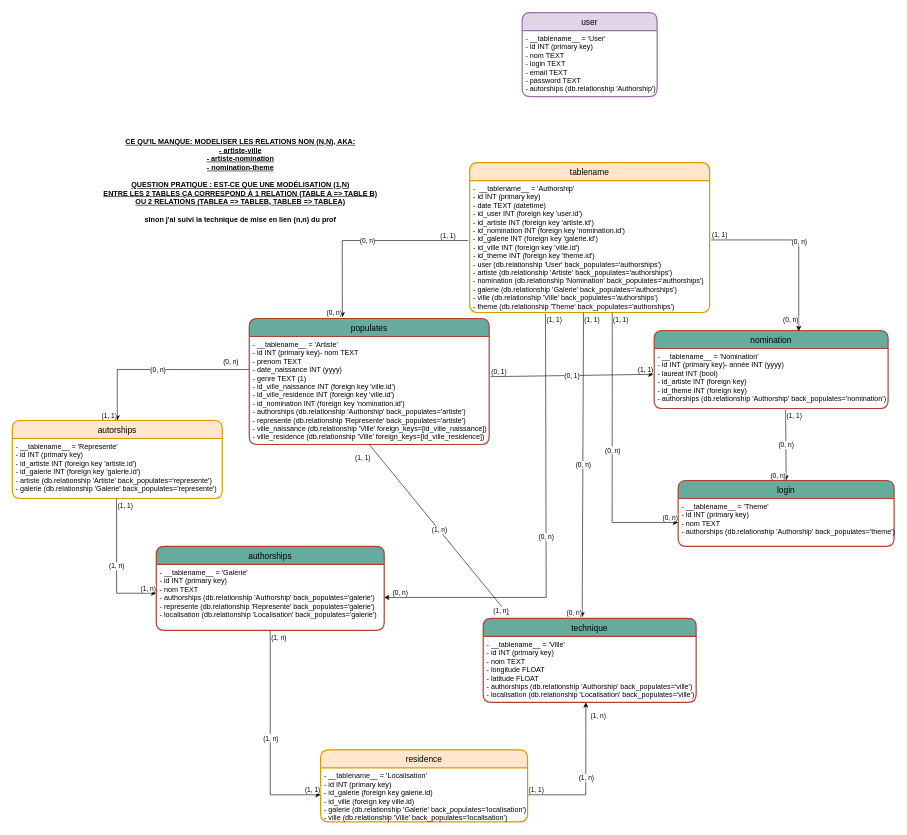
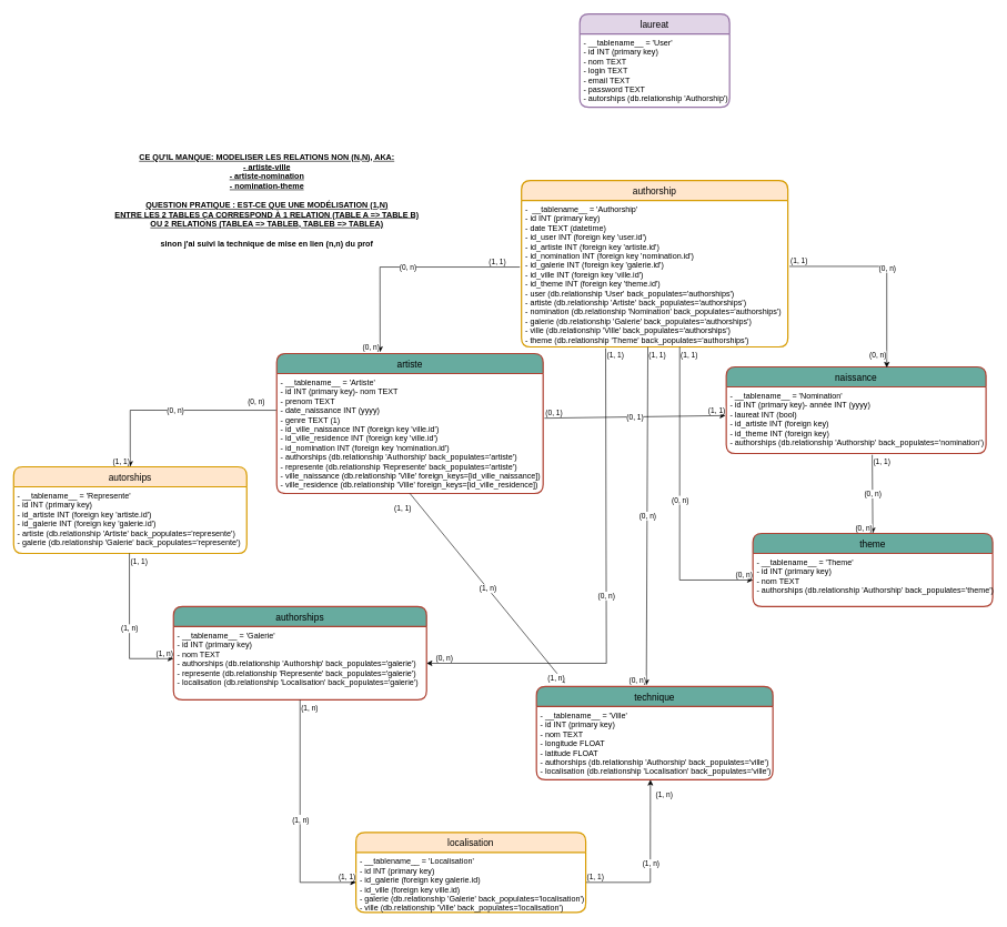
  <mxCell id="0" />
  <mxCell id="1" parent="0" />
- <mxCell id="2" value="populates" style="swimlane;childLayout=stackLayout;horizontal=1;startSize=30;horizontalStack=0;rounded=1;fontSize=14;fontStyle=0;strokeWidth=2;resizeParent=0;resizeLast=1;shadow=0;dashed=0;align=center;fillColor=#67AB9F;strokeColor=#ae4132;" parent="1" vertex="1"><mxGeometry x="415" y="530" width="400" height="210" as="geometry" /></mxCell>
+ <mxCell id="2" value="artiste" style="swimlane;childLayout=stackLayout;horizontal=1;startSize=30;horizontalStack=0;rounded=1;fontSize=14;fontStyle=0;strokeWidth=2;resizeParent=0;resizeLast=1;shadow=0;dashed=0;align=center;fillColor=#67AB9F;strokeColor=#ae4132;" parent="1" vertex="1"><mxGeometry x="415" y="530" width="400" height="210" as="geometry" /></mxCell>
  <mxCell id="3" value="- __tablename__ = 'Artiste'&#10;- id INT (primary key)- nom TEXT&#10;- prenom TEXT&#10;- date_naissance INT (yyyy)&#10;- genre TEXT (1)&#10;- id_ville_naissance INT (foreign key 'ville.id')&#10;- ld_ville_residence INT (foreign key 'ville.id')&#10;- id_nomination INT (foreign key 'nomination.id')&#10;- authorships (db.relationship 'Authorship' back_populates='artiste')&#10;- represente (db.relationship 'Represente' back_populates='artiste')&#10;- ville_naissance (db.relationship 'Ville' foreign_keys=[id_ville_naissance])&#10;- ville_residence (db.relationship 'Ville' foreign_keys=[id_ville_residence])&#10;&#10;&#10;&#10;" style="align=left;strokeColor=none;fillColor=none;spacingLeft=4;fontSize=12;verticalAlign=top;resizable=0;rotatable=0;part=1;" parent="2" vertex="1"><mxGeometry y="30" width="400" height="180" as="geometry" /></mxCell>
- <mxCell id="4" value="nomination" style="swimlane;childLayout=stackLayout;horizontal=1;startSize=30;horizontalStack=0;rounded=1;fontSize=14;fontStyle=0;strokeWidth=2;resizeParent=0;resizeLast=1;shadow=0;dashed=0;align=center;fillColor=#67AB9F;strokeColor=#AE4132;" parent="1" vertex="1"><mxGeometry x="1090" y="550" width="390" height="130" as="geometry" /></mxCell>
+ <mxCell id="4" value="naissance" style="swimlane;childLayout=stackLayout;horizontal=1;startSize=30;horizontalStack=0;rounded=1;fontSize=14;fontStyle=0;strokeWidth=2;resizeParent=0;resizeLast=1;shadow=0;dashed=0;align=center;fillColor=#67AB9F;strokeColor=#AE4132;" parent="1" vertex="1"><mxGeometry x="1090" y="550" width="390" height="130" as="geometry" /></mxCell>
  <mxCell id="5" value="- __tablename__ = 'Nomination'&#10;- id INT (primary key)- année INT (yyyy)&#10;- laureat INT (bool)&#10;- id_artiste INT (foreign key)&#10;- id_theme INT (foreign key)&#10;- authorships (db.relationship 'Authorship' back_populates='nomination')&#10;&#10;&#10;&#10;" style="align=left;strokeColor=none;fillColor=none;spacingLeft=4;fontSize=12;verticalAlign=top;resizable=0;rotatable=0;part=1;" parent="4" vertex="1"><mxGeometry y="30" width="390" height="100" as="geometry" /></mxCell>
  <mxCell id="6" value="authorships" style="swimlane;childLayout=stackLayout;horizontal=1;startSize=30;horizontalStack=0;rounded=1;fontSize=14;fontStyle=0;strokeWidth=2;resizeParent=0;resizeLast=1;shadow=0;dashed=0;align=center;fillColor=#67AB9F;strokeColor=#ae4132;" parent="1" vertex="1"><mxGeometry x="260" y="910" width="380" height="140" as="geometry" /></mxCell>
  <mxCell id="7" value="- __tablename__ = 'Galerie'&#10;- id INT (primary key)&#10;- nom TEXT&#10;- authorships (db.relationship 'Authorship' back_populates='galerie')&#10;- represente (db.relationship 'Represente' back_populates='galerie')&#10;- localisation (db.relationship 'Localisation' back_populates='galerie')&#10;" style="align=left;strokeColor=none;fillColor=none;spacingLeft=4;fontSize=12;verticalAlign=top;resizable=0;rotatable=0;part=1;" parent="6" vertex="1"><mxGeometry y="30" width="380" height="110" as="geometry" /></mxCell>
  <mxCell id="8" value="technique" style="swimlane;childLayout=stackLayout;horizontal=1;startSize=30;horizontalStack=0;rounded=1;fontSize=14;fontStyle=0;strokeWidth=2;resizeParent=0;resizeLast=1;shadow=0;dashed=0;align=center;fillColor=#67AB9F;strokeColor=#ae4132;" parent="1" vertex="1"><mxGeometry x="805" y="1030" width="355" height="140" as="geometry" /></mxCell>
  <mxCell id="9" value="- __tablename__ = 'Ville'&#10;- id INT (primary key)&#10;- nom TEXT&#10;- longitude FLOAT&#10;- latitude FLOAT&#10;- authorships (db.relationship 'Authorship' back_populates='ville')&#10;- localisation (db.relationship 'Localisation' back_populates='ville')&#10;&#10;&#10;" style="align=left;strokeColor=none;fillColor=none;spacingLeft=4;fontSize=12;verticalAlign=top;resizable=0;rotatable=0;part=1;" parent="8" vertex="1"><mxGeometry y="30" width="355" height="110" as="geometry" /></mxCell>
  <mxCell id="10" value="" style="endArrow=classic;html=1;rounded=0;entryX=0.482;entryY=1;entryDx=0;entryDy=0;entryPerimeter=0;exitX=1;exitY=0.5;exitDx=0;exitDy=0;" edge="1" parent="8" source="35" target="9"><mxGeometry relative="1" as="geometry"><mxPoint x="-105" y="140" as="sourcePoint" /><mxPoint x="55" y="140" as="targetPoint" /><Array as="points"><mxPoint x="171" y="294" /></Array></mxGeometry></mxCell>
  <mxCell id="11" value="(1, n)" style="edgeLabel;resizable=0;html=1;align=center;verticalAlign=middle;" connectable="0" vertex="1" parent="10"><mxGeometry relative="1" as="geometry" /></mxCell>
  <mxCell id="12" value="(1, 1)" style="edgeLabel;resizable=0;html=1;align=left;verticalAlign=bottom;" connectable="0" vertex="1" parent="10"><mxGeometry x="-1" relative="1" as="geometry" /></mxCell>
  <mxCell id="13" value="(1, n)" style="edgeLabel;resizable=0;html=1;align=right;verticalAlign=bottom;" connectable="0" vertex="1" parent="10"><mxGeometry x="1" relative="1" as="geometry"><mxPoint x="34" y="30" as="offset" /></mxGeometry></mxCell>
- <mxCell id="14" value="login" style="swimlane;childLayout=stackLayout;horizontal=1;startSize=30;horizontalStack=0;rounded=1;fontSize=14;fontStyle=0;strokeWidth=2;resizeParent=0;resizeLast=1;shadow=0;dashed=0;align=center;fillColor=#67AB9F;strokeColor=#AE4132;" parent="1" vertex="1"><mxGeometry x="1130" y="800" width="360" height="110" as="geometry" /></mxCell>
+ <mxCell id="14" value="theme" style="swimlane;childLayout=stackLayout;horizontal=1;startSize=30;horizontalStack=0;rounded=1;fontSize=14;fontStyle=0;strokeWidth=2;resizeParent=0;resizeLast=1;shadow=0;dashed=0;align=center;fillColor=#67AB9F;strokeColor=#AE4132;" parent="1" vertex="1"><mxGeometry x="1130" y="800" width="360" height="110" as="geometry" /></mxCell>
  <mxCell id="15" value="- __tablename__ = 'Theme'&#10;- id INT (primary key)&#10;- nom TEXT&#10;- authorships (db.relationship 'Authorship' back_populates='theme')&#10;&#10;" style="align=left;strokeColor=none;fillColor=none;spacingLeft=4;fontSize=12;verticalAlign=top;resizable=0;rotatable=0;part=1;" parent="14" vertex="1"><mxGeometry y="30" width="360" height="80" as="geometry" /></mxCell>
- <mxCell id="16" value="user" style="swimlane;childLayout=stackLayout;horizontal=1;startSize=30;horizontalStack=0;rounded=1;fontSize=14;fontStyle=0;strokeWidth=2;resizeParent=0;resizeLast=1;shadow=0;dashed=0;align=center;fillColor=#e1d5e7;strokeColor=#9673a6;" parent="1" vertex="1"><mxGeometry x="870" y="20" width="225" height="140" as="geometry" /></mxCell>
+ <mxCell id="16" value="laureat" style="swimlane;childLayout=stackLayout;horizontal=1;startSize=30;horizontalStack=0;rounded=1;fontSize=14;fontStyle=0;strokeWidth=2;resizeParent=0;resizeLast=1;shadow=0;dashed=0;align=center;fillColor=#e1d5e7;strokeColor=#9673a6;" parent="1" vertex="1"><mxGeometry x="870" y="20" width="225" height="140" as="geometry" /></mxCell>
  <mxCell id="17" value="- __tablename__ = 'User'&#10;- id INT (primary key)&#10;- nom TEXT&#10;- login TEXT&#10;- email TEXT&#10;- password TEXT&#10;- autorships (db.relationship 'Authorship')&#10;&#10;" style="align=left;strokeColor=none;fillColor=none;spacingLeft=4;fontSize=12;verticalAlign=top;resizable=0;rotatable=0;part=1;" parent="16" vertex="1"><mxGeometry y="30" width="225" height="110" as="geometry" /></mxCell>
- <mxCell id="18" value="tablename" style="swimlane;childLayout=stackLayout;horizontal=1;startSize=30;horizontalStack=0;rounded=1;fontSize=14;fontStyle=0;strokeWidth=2;resizeParent=0;resizeLast=1;shadow=0;dashed=0;align=center;fillColor=#ffe6cc;strokeColor=#d79b00;" parent="1" vertex="1"><mxGeometry x="782.5" y="270" width="400" height="250" as="geometry" /></mxCell>
+ <mxCell id="18" value="authorship" style="swimlane;childLayout=stackLayout;horizontal=1;startSize=30;horizontalStack=0;rounded=1;fontSize=14;fontStyle=0;strokeWidth=2;resizeParent=0;resizeLast=1;shadow=0;dashed=0;align=center;fillColor=#ffe6cc;strokeColor=#d79b00;" parent="1" vertex="1"><mxGeometry x="782.5" y="270" width="400" height="250" as="geometry" /></mxCell>
  <mxCell id="19" value="" style="endArrow=classic;html=1;rounded=0;entryX=0.388;entryY=-0.01;entryDx=0;entryDy=0;entryPerimeter=0;" edge="1" parent="18" target="2"><mxGeometry relative="1" as="geometry"><mxPoint x="-2.5" y="130" as="sourcePoint" /><mxPoint x="-202.5" y="260.0" as="targetPoint" /><Array as="points"><mxPoint x="-212.5" y="130" /></Array></mxGeometry></mxCell>
  <mxCell id="20" value="(0, n)" style="edgeLabel;resizable=0;html=1;align=center;verticalAlign=middle;" connectable="0" vertex="1" parent="19"><mxGeometry relative="1" as="geometry" /></mxCell>
  <mxCell id="21" value="(1, 1)" style="edgeLabel;resizable=0;html=1;align=left;verticalAlign=bottom;" connectable="0" vertex="1" parent="19"><mxGeometry x="-1" relative="1" as="geometry"><mxPoint x="-48" as="offset" /></mxGeometry></mxCell>
  <mxCell id="22" value="(0, n)" style="edgeLabel;resizable=0;html=1;align=right;verticalAlign=bottom;" connectable="0" vertex="1" parent="19"><mxGeometry x="1" relative="1" as="geometry" /></mxCell>
  <mxCell id="23" value="-  __tablename__ = 'Authorship'&#10;- id INT (primary key)&#10;- date TEXT (datetime)&#10;- id_user INT (foreign key 'user.id')&#10;- id_artiste INT (foreign key 'artiste.id')&#10;- id_nomination INT (foreign key 'nomination.id')&#10;- id_galerie INT (foreign key 'galerie.id')&#10;- id_ville INT (foreign key 'ville.id')&#10;- id_theme INT (foreign key 'theme.id')&#10;- user (db.relationship 'User' back_populates='authorships')&#10;- artiste (db.relationship 'Artiste' back_populates='authorships')&#10;- nomination (db.relationship 'Nomination' back_populates='authorships')&#10;- galerie (db.relationship 'Galerie' back_populates='authorships')&#10;- ville (db.relationship 'Ville' back_populates='authorships')&#10;- theme (db.relationship 'Theme' back_populates='authorships')&#10;&#10;" style="align=left;strokeColor=none;fillColor=none;spacingLeft=4;fontSize=12;verticalAlign=top;resizable=0;rotatable=0;part=1;" parent="18" vertex="1"><mxGeometry y="30" width="400" height="220" as="geometry" /></mxCell>
  <mxCell id="24" value="" style="endArrow=classic;html=1;rounded=0;exitX=1.005;exitY=0.372;exitDx=0;exitDy=0;exitPerimeter=0;entryX=-0.003;entryY=0.43;entryDx=0;entryDy=0;entryPerimeter=0;" parent="1" source="3" target="5" edge="1"><mxGeometry relative="1" as="geometry"><mxPoint x="920" y="740" as="sourcePoint" /><mxPoint x="1080" y="740" as="targetPoint" /></mxGeometry></mxCell>
  <mxCell id="25" value="(0, 1)" style="edgeLabel;resizable=0;html=1;align=center;verticalAlign=middle;" parent="24" connectable="0" vertex="1"><mxGeometry relative="1" as="geometry" /></mxCell>
  <mxCell id="26" value="(0, 1)" style="edgeLabel;resizable=0;html=1;align=left;verticalAlign=bottom;" parent="24" connectable="0" vertex="1"><mxGeometry x="-1" relative="1" as="geometry" /></mxCell>
  <mxCell id="27" value="(1, 1)" style="edgeLabel;resizable=0;html=1;align=right;verticalAlign=bottom;" parent="24" connectable="0" vertex="1"><mxGeometry x="1" relative="1" as="geometry" /></mxCell>
  <mxCell id="28" value="autorships" style="swimlane;childLayout=stackLayout;horizontal=1;startSize=30;horizontalStack=0;rounded=1;fontSize=14;fontStyle=0;strokeWidth=2;resizeParent=0;resizeLast=1;shadow=0;dashed=0;align=center;fillColor=#ffe6cc;strokeColor=#d79b00;" parent="1" vertex="1"><mxGeometry x="20" y="700" width="350" height="130" as="geometry" /></mxCell>
  <mxCell id="29" value="- __tablename__ = 'Represente'&#10;- id INT (primary key)&#10;- id_artiste INT (foreign key 'artiste.id')&#10;- id_galerie INT (foreign key 'galerie.id')&#10;- artiste (db.relationship 'Artiste' back_populates='represente')&#10;- galerie (db.relationship 'Galerie' back_populates='represente')&#10;" style="align=left;strokeColor=none;fillColor=none;spacingLeft=4;fontSize=12;verticalAlign=top;resizable=0;rotatable=0;part=1;fontColor=#020203;" parent="28" vertex="1"><mxGeometry y="30" width="350" height="100" as="geometry" /></mxCell>
  <mxCell id="30" value="" style="endArrow=classic;html=1;rounded=0;exitX=0.5;exitY=1;exitDx=0;exitDy=0;entryX=0.003;entryY=0.436;entryDx=0;entryDy=0;entryPerimeter=0;" edge="1" parent="28"><mxGeometry relative="1" as="geometry"><mxPoint x="173.86" y="130" as="sourcePoint" /><mxPoint x="240.0" y="287.96" as="targetPoint" /><Array as="points"><mxPoint x="173.86" y="288" /></Array></mxGeometry></mxCell>
  <mxCell id="31" value="(1, n)" style="edgeLabel;resizable=0;html=1;align=center;verticalAlign=middle;" connectable="0" vertex="1" parent="30"><mxGeometry relative="1" as="geometry" /></mxCell>
  <mxCell id="32" value="(1, 1)" style="edgeLabel;resizable=0;html=1;align=left;verticalAlign=bottom;" connectable="0" vertex="1" parent="30"><mxGeometry x="-1" relative="1" as="geometry"><mxPoint y="20" as="offset" /></mxGeometry></mxCell>
  <mxCell id="33" value="(1, n)" style="edgeLabel;resizable=0;html=1;align=right;verticalAlign=bottom;" connectable="0" vertex="1" parent="30"><mxGeometry x="1" relative="1" as="geometry" /></mxCell>
- <mxCell id="34" value="residence" style="swimlane;childLayout=stackLayout;horizontal=1;startSize=30;horizontalStack=0;rounded=1;fontSize=14;fontStyle=0;strokeWidth=2;resizeParent=0;resizeLast=1;shadow=0;dashed=0;align=center;fillColor=#ffe6cc;strokeColor=#d79b00;" parent="1" vertex="1"><mxGeometry x="534" y="1249" width="345" height="120" as="geometry" /></mxCell>
+ <mxCell id="34" value="localisation" style="swimlane;childLayout=stackLayout;horizontal=1;startSize=30;horizontalStack=0;rounded=1;fontSize=14;fontStyle=0;strokeWidth=2;resizeParent=0;resizeLast=1;shadow=0;dashed=0;align=center;fillColor=#ffe6cc;strokeColor=#d79b00;" parent="1" vertex="1"><mxGeometry x="534" y="1249" width="345" height="120" as="geometry" /></mxCell>
  <mxCell id="35" value="- __tablename__ = 'Localisation'&#10;- id INT (primary key)&#10;- id_galerie (foreign key galerie.id)&#10;- id_ville (foreign key ville.id)&#10;- galerie (db.relationship 'Galerie' back_populates='localisation')&#10;- ville (db.relationship 'Ville' back_populates='localisation')&#10;" style="align=left;strokeColor=none;fillColor=none;spacingLeft=4;fontSize=12;verticalAlign=top;resizable=0;rotatable=0;part=1;fontColor=#020203;" parent="34" vertex="1"><mxGeometry y="30" width="345" height="90" as="geometry" /></mxCell>
  <mxCell id="36" value="&lt;div&gt;&lt;u&gt;&lt;b&gt;CE QU'IL MANQUE: MODELISER LES RELATIONS NON (N,N), AKA:&lt;/b&gt;&lt;/u&gt;&lt;/div&gt;&lt;div&gt;&lt;u&gt;&lt;b&gt;- artiste-ville&lt;/b&gt;&lt;/u&gt;&lt;/div&gt;&lt;div&gt;&lt;u&gt;&lt;b&gt;- artiste-nomination&lt;/b&gt;&lt;/u&gt;&lt;/div&gt;&lt;div&gt;&lt;u&gt;&lt;b&gt;- nomination-theme&lt;br&gt;&lt;/b&gt;&lt;/u&gt;&lt;/div&gt;&lt;div&gt;&lt;u&gt;&lt;b&gt;&lt;br&gt;&lt;/b&gt;&lt;/u&gt;&lt;/div&gt;&lt;div&gt;&lt;b&gt;&lt;u&gt;QUESTION PRATIQUE : EST-CE QUE UNE MODÉLISATION (1,N)&lt;/u&gt;&lt;/b&gt;&lt;/div&gt;&lt;div&gt;&lt;b&gt;&lt;u&gt;ENTRE LES 2 TABLES ÇA CORRESPOND À 1 RELATION (TABLE A =&amp;gt; TABLE B)&lt;/u&gt;&lt;/b&gt;&lt;/div&gt;&lt;div&gt;&lt;b&gt;&lt;u&gt;OU 2 RELATIONS (TABLEA =&amp;gt; TABLEB, TABLEB =&amp;gt; TABLEA)&lt;/u&gt;&lt;/b&gt;&lt;/div&gt;&lt;div&gt;&lt;b&gt;&lt;br&gt;&lt;/b&gt;&lt;/div&gt;&lt;div&gt;&lt;b&gt;sinon j'ai suivi la technique de mise en lien (n,n) du prof&lt;br&gt;&lt;/b&gt;&lt;/div&gt;" style="text;html=1;align=center;verticalAlign=middle;resizable=0;points=[];autosize=1;strokeColor=none;fillColor=none;" parent="1" vertex="1"><mxGeometry x="165" y="225" width="470" height="150" as="geometry" /></mxCell>
  <mxCell id="37" value="" style="endArrow=classic;html=1;rounded=0;exitX=1.006;exitY=0.45;exitDx=0;exitDy=0;exitPerimeter=0;entryX=0.618;entryY=0.008;entryDx=0;entryDy=0;entryPerimeter=0;" edge="1" parent="1" source="23" target="4"><mxGeometry relative="1" as="geometry"><mxPoint x="1020" y="600" as="sourcePoint" /><mxPoint x="1180" y="600" as="targetPoint" /><Array as="points"><mxPoint x="1331" y="399" /></Array></mxGeometry></mxCell>
  <mxCell id="38" value="(0, n)" style="edgeLabel;resizable=0;html=1;align=center;verticalAlign=middle;" connectable="0" vertex="1" parent="37"><mxGeometry relative="1" as="geometry" /></mxCell>
  <mxCell id="39" value="(1, 1)" style="edgeLabel;resizable=0;html=1;align=left;verticalAlign=bottom;" connectable="0" vertex="1" parent="37"><mxGeometry x="-1" relative="1" as="geometry" /></mxCell>
  <mxCell id="40" value="(0, n)" style="edgeLabel;resizable=0;html=1;align=right;verticalAlign=bottom;" connectable="0" vertex="1" parent="37"><mxGeometry x="1" relative="1" as="geometry"><mxPoint y="-11" as="offset" /></mxGeometry></mxCell>
  <mxCell id="41" value="" style="endArrow=classic;html=1;rounded=0;exitX=0.316;exitY=1.009;exitDx=0;exitDy=0;exitPerimeter=0;entryX=1;entryY=0.5;entryDx=0;entryDy=0;" edge="1" parent="1" source="23" target="7"><mxGeometry relative="1" as="geometry"><mxPoint x="1020" y="600" as="sourcePoint" /><mxPoint x="720" y="930" as="targetPoint" /><Array as="points"><mxPoint x="910" y="995" /></Array></mxGeometry></mxCell>
  <mxCell id="42" value="(0, n)" style="edgeLabel;resizable=0;html=1;align=center;verticalAlign=middle;" connectable="0" vertex="1" parent="41"><mxGeometry relative="1" as="geometry" /></mxCell>
  <mxCell id="43" value="(1, 1)" style="edgeLabel;resizable=0;html=1;align=left;verticalAlign=bottom;" connectable="0" vertex="1" parent="41"><mxGeometry x="-1" relative="1" as="geometry"><mxPoint y="18" as="offset" /></mxGeometry></mxCell>
  <mxCell id="44" value="(0, n)" style="edgeLabel;resizable=0;html=1;align=right;verticalAlign=bottom;" connectable="0" vertex="1" parent="41"><mxGeometry x="1" relative="1" as="geometry"><mxPoint x="40" as="offset" /></mxGeometry></mxCell>
  <mxCell id="45" value="" style="endArrow=classic;html=1;rounded=0;exitX=0.594;exitY=1;exitDx=0;exitDy=0;exitPerimeter=0;entryX=0;entryY=0.5;entryDx=0;entryDy=0;" edge="1" parent="1" source="23" target="15"><mxGeometry relative="1" as="geometry"><mxPoint x="1020" y="780" as="sourcePoint" /><mxPoint x="1180" y="780" as="targetPoint" /><Array as="points"><mxPoint x="1020" y="870" /></Array></mxGeometry></mxCell>
  <mxCell id="46" value="(0, n)" style="edgeLabel;resizable=0;html=1;align=center;verticalAlign=middle;" connectable="0" vertex="1" parent="45"><mxGeometry relative="1" as="geometry" /></mxCell>
  <mxCell id="47" value="(1, 1)" style="edgeLabel;resizable=0;html=1;align=left;verticalAlign=bottom;" connectable="0" vertex="1" parent="45"><mxGeometry x="-1" relative="1" as="geometry"><mxPoint y="20" as="offset" /></mxGeometry></mxCell>
  <mxCell id="48" value="(0, n)" style="edgeLabel;resizable=0;html=1;align=right;verticalAlign=bottom;" connectable="0" vertex="1" parent="45"><mxGeometry x="1" relative="1" as="geometry" /></mxCell>
  <mxCell id="49" value="" style="endArrow=classic;html=1;rounded=0;exitX=0.424;exitY=1.009;exitDx=0;exitDy=0;exitPerimeter=0;entryX=0.408;entryY=0;entryDx=0;entryDy=0;entryPerimeter=0;" edge="1" parent="1"><mxGeometry relative="1" as="geometry"><mxPoint x="972.26" y="520" as="sourcePoint" /><mxPoint x="970" y="1028.02" as="targetPoint" /></mxGeometry></mxCell>
  <mxCell id="50" value="(0, n)" style="edgeLabel;resizable=0;html=1;align=center;verticalAlign=middle;" connectable="0" vertex="1" parent="49"><mxGeometry relative="1" as="geometry" /></mxCell>
  <mxCell id="51" value="(1, 1)" style="edgeLabel;resizable=0;html=1;align=left;verticalAlign=bottom;" connectable="0" vertex="1" parent="49"><mxGeometry x="-1" relative="1" as="geometry"><mxPoint y="20" as="offset" /></mxGeometry></mxCell>
  <mxCell id="52" value="(0, n)" style="edgeLabel;resizable=0;html=1;align=right;verticalAlign=bottom;" connectable="0" vertex="1" parent="49"><mxGeometry x="1" relative="1" as="geometry" /></mxCell>
  <mxCell id="53" value="" style="endArrow=classic;html=1;rounded=0;entryX=0.5;entryY=0;entryDx=0;entryDy=0;exitX=-0.002;exitY=0.306;exitDx=0;exitDy=0;exitPerimeter=0;" edge="1" parent="1" source="3" target="28"><mxGeometry relative="1" as="geometry"><mxPoint x="740" y="540" as="sourcePoint" /><mxPoint x="900" y="540" as="targetPoint" /><Array as="points"><mxPoint x="195" y="615" /></Array></mxGeometry></mxCell>
  <mxCell id="54" value="(0, n)" style="edgeLabel;resizable=0;html=1;align=center;verticalAlign=middle;" connectable="0" vertex="1" parent="53"><mxGeometry relative="1" as="geometry" /></mxCell>
  <mxCell id="55" value="(0, n)" style="edgeLabel;resizable=0;html=1;align=left;verticalAlign=bottom;" connectable="0" vertex="1" parent="53"><mxGeometry x="-1" relative="1" as="geometry"><mxPoint x="-44" y="-5" as="offset" /></mxGeometry></mxCell>
  <mxCell id="56" value="(1, 1)" style="edgeLabel;resizable=0;html=1;align=right;verticalAlign=bottom;" connectable="0" vertex="1" parent="53"><mxGeometry x="1" relative="1" as="geometry" /></mxCell>
  <mxCell id="57" value="" style="endArrow=classic;html=1;rounded=0;entryX=0.5;entryY=0;entryDx=0;entryDy=0;exitX=0.562;exitY=1.02;exitDx=0;exitDy=0;exitPerimeter=0;" edge="1" parent="1" source="5" target="14"><mxGeometry relative="1" as="geometry"><mxPoint x="700" y="540" as="sourcePoint" /><mxPoint x="860" y="540" as="targetPoint" /></mxGeometry></mxCell>
  <mxCell id="58" value="(0, n)" style="edgeLabel;resizable=0;html=1;align=center;verticalAlign=middle;" connectable="0" vertex="1" parent="57"><mxGeometry relative="1" as="geometry" /></mxCell>
  <mxCell id="59" value="(1, 1)" style="edgeLabel;resizable=0;html=1;align=left;verticalAlign=bottom;" connectable="0" vertex="1" parent="57"><mxGeometry x="-1" relative="1" as="geometry"><mxPoint y="18" as="offset" /></mxGeometry></mxCell>
  <mxCell id="60" value="(0, n)" style="edgeLabel;resizable=0;html=1;align=right;verticalAlign=bottom;" connectable="0" vertex="1" parent="57"><mxGeometry x="1" relative="1" as="geometry" /></mxCell>
  <mxCell id="61" value="" style="endArrow=classic;html=1;rounded=0;exitX=0.5;exitY=1;exitDx=0;exitDy=0;entryX=0.121;entryY=-0.036;entryDx=0;entryDy=0;entryPerimeter=0;" edge="1" parent="1" source="3" target="8"><mxGeometry relative="1" as="geometry"><mxPoint x="700" y="930" as="sourcePoint" /><mxPoint x="860" y="930" as="targetPoint" /></mxGeometry></mxCell>
  <mxCell id="62" value="(1, n)" style="edgeLabel;resizable=0;html=1;align=center;verticalAlign=middle;" connectable="0" vertex="1" parent="61"><mxGeometry relative="1" as="geometry" /></mxCell>
  <mxCell id="63" value="(1, 1)" style="edgeLabel;resizable=0;html=1;align=left;verticalAlign=bottom;" connectable="0" vertex="1" parent="61"><mxGeometry x="-1" relative="1" as="geometry"><mxPoint x="-25" y="30" as="offset" /></mxGeometry></mxCell>
  <mxCell id="64" value="(1, n)" style="edgeLabel;resizable=0;html=1;align=right;verticalAlign=bottom;" connectable="0" vertex="1" parent="61"><mxGeometry x="1" relative="1" as="geometry" /></mxCell>
  <mxCell id="65" value="(1" style="endArrow=classic;html=1;rounded=0;exitX=0.5;exitY=1;exitDx=0;exitDy=0;entryX=0;entryY=0.5;entryDx=0;entryDy=0;" edge="1" parent="1" source="6" target="35"><mxGeometry relative="1" as="geometry"><mxPoint x="700" y="930" as="sourcePoint" /><mxPoint x="460" y="1280" as="targetPoint" /><Array as="points"><mxPoint y="1324" x="450" /></Array></mxGeometry></mxCell>
  <mxCell id="66" value="(1, n)" style="edgeLabel;resizable=0;html=1;align=center;verticalAlign=middle;" connectable="0" vertex="1" parent="65"><mxGeometry relative="1" as="geometry" /></mxCell>
  <mxCell id="67" value="(1, n)" style="edgeLabel;resizable=0;html=1;align=left;verticalAlign=bottom;" connectable="0" vertex="1" parent="65"><mxGeometry x="-1" relative="1" as="geometry"><mxPoint y="20" as="offset" /></mxGeometry></mxCell>
  <mxCell id="68" value="(1, 1)" style="edgeLabel;resizable=0;html=1;align=right;verticalAlign=bottom;" connectable="0" vertex="1" parent="65"><mxGeometry x="1" relative="1" as="geometry" /></mxCell>
